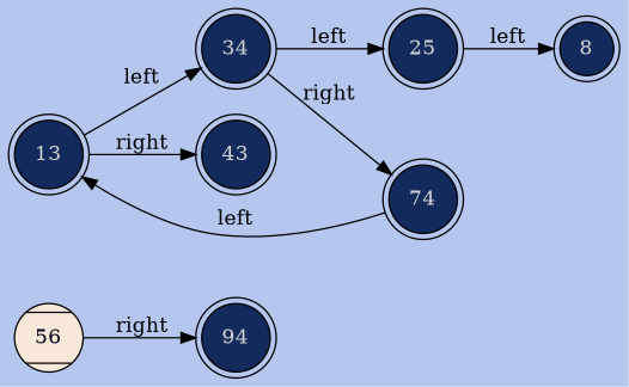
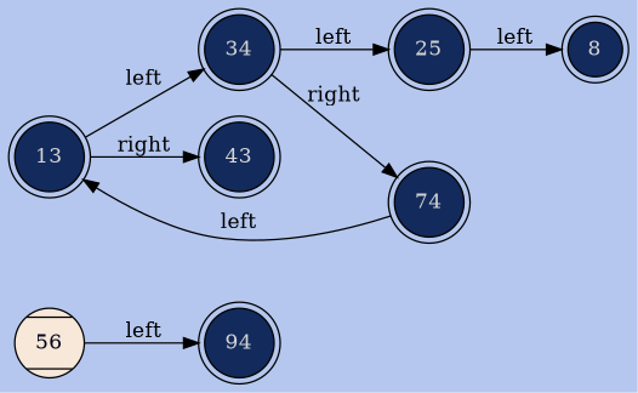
  digraph {
    bgcolor="#b5c7ee"
    rankdir=LR
    node [fillcolor="#132a5c" fontcolor=lightgrey fontsize=14 shape=doublecircle style=filled]
    n1 [fillcolor="#f7e8da" fontcolor="#04071b" label=56 shape=Mcircle]
    n2 [label=94]
    n3 [label=13]
    n4 [label=34]
    n5 [label=43]
    n6 [label=25]
    n7 [label=74]
    n8 [label=8]
-   n1 -> n2 [label=right]
+   n1 -> n2 [label=left]
    n3 -> n4 [label=left]
    n3 -> n5 [label=right]
    n4 -> n6 [label=left]
    n4 -> n7 [label=right]
    n6 -> n8 [label=left]
    n7 -> n3 [label=left]
  }
